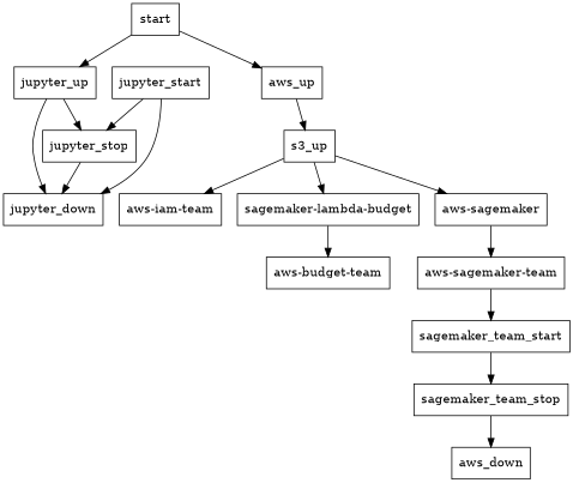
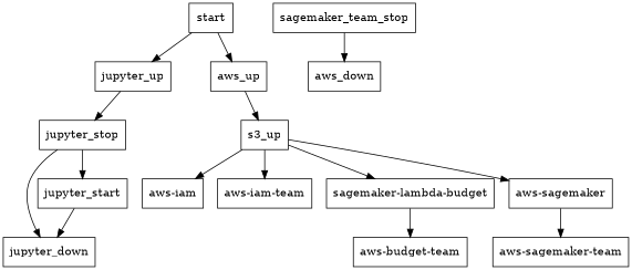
  digraph {
    node [shape=box]
    start
    jupyter_up
    aws_up
    jupyter_stop
    jupyter_down
    s3_up
    jupyter_start
+   "aws-iam"
    "aws-iam-team"
    n10 [label="sagemaker-lambda-budget"]
    "aws-sagemaker"
    "aws-budget-team"
    "aws-sagemaker-team"
-   sagemaker_team_start
    sagemaker_team_stop
    aws_down
    start -> jupyter_up
    start -> aws_up
    jupyter_up -> jupyter_stop
-   jupyter_up -> jupyter_down
    aws_up -> s3_up
    jupyter_stop -> jupyter_down
-   jupyter_start -> jupyter_stop
+   jupyter_stop -> jupyter_start
+   s3_up -> "aws-iam"
    s3_up -> "aws-iam-team"
    s3_up -> n10
    s3_up -> "aws-sagemaker"
    jupyter_start -> jupyter_down
    n10 -> "aws-budget-team"
    "aws-sagemaker" -> "aws-sagemaker-team"
-   "aws-sagemaker-team" -> sagemaker_team_start
-   sagemaker_team_start -> sagemaker_team_stop
    sagemaker_team_stop -> aws_down
  }
